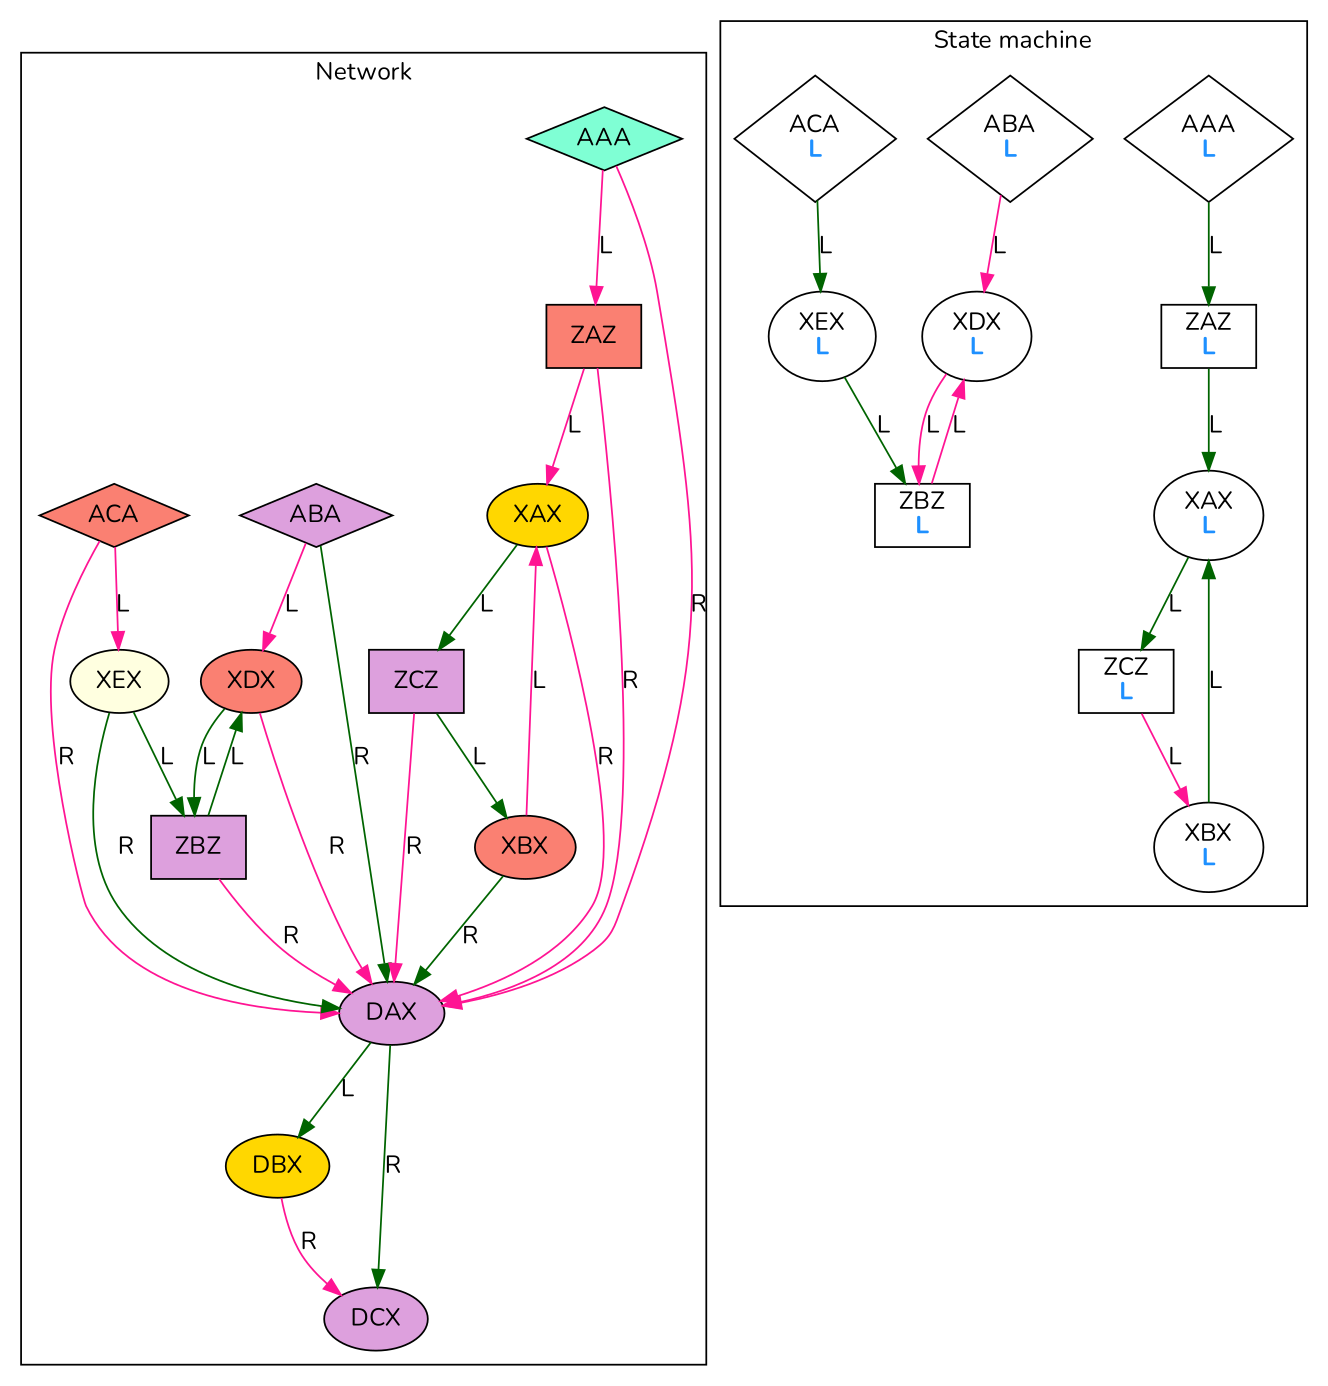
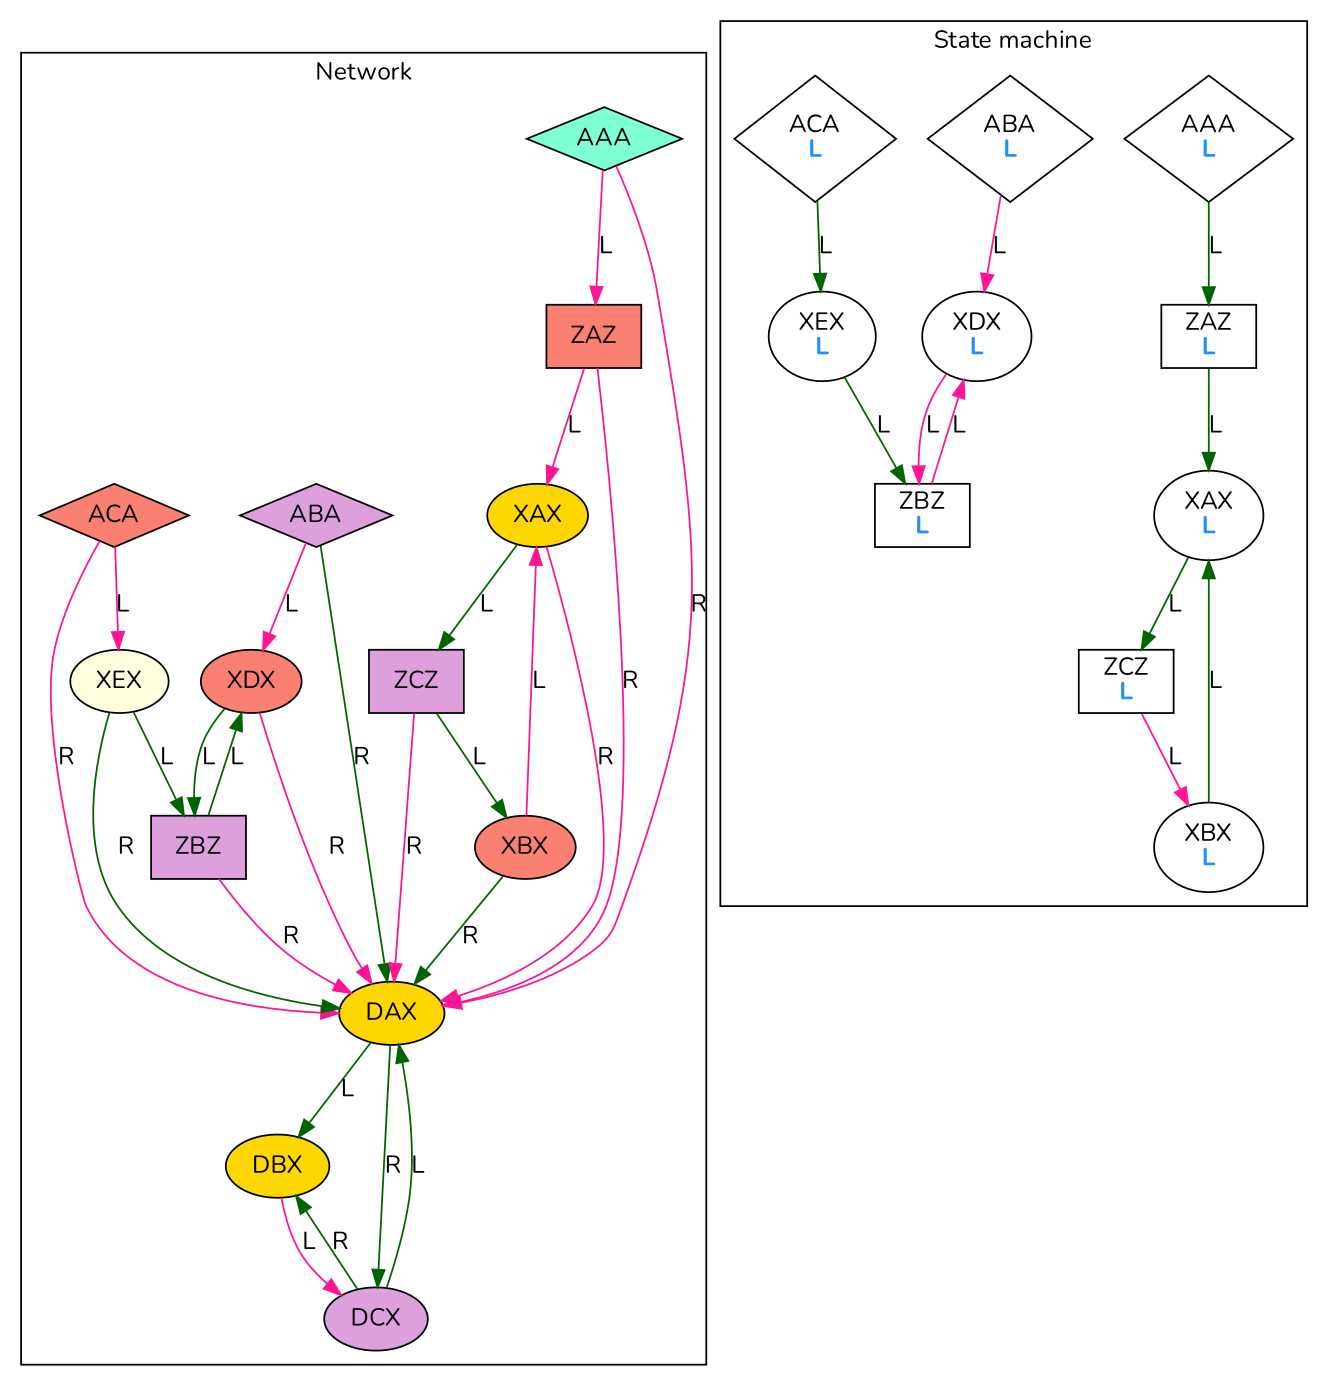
  digraph {
    fontname=Nunito
    node [fontname=Nunito shape=ellipse style=filled]
    edge [color=darkgreen fontname=Nunito]
    n1 [fillcolor=aquamarine label=AAA shape=diamond]
    n2 [fillcolor=salmon label=ZAZ shape=rect]
-   n3 [fillcolor=plum label=DAX]
+   n3 [fillcolor=gold label=DAX]
    n4 [fillcolor=gold label=XAX]
    n5 [fillcolor=gold label=DBX]
    n6 [fillcolor=plum label=DCX]
    n7 [fillcolor=plum label=ABA shape=diamond]
    n8 [fillcolor=salmon label=XDX]
    n9 [fillcolor=plum label=ZBZ shape=rect]
    n10 [fillcolor=salmon label=ACA shape=diamond]
    n11 [fillcolor=lightyellow label=XEX]
    n12 [fillcolor=plum label=ZCZ shape=rect]
    n13 [fillcolor=salmon label=XBX]
    n14 [label=<AAA<br/><font color="dodgerblue"><b>L</b></font>> shape=diamond style=""]
    n15 [label=<ZAZ<br/><font color="dodgerblue"><b>L</b></font>> shape=rect style=""]
    n16 [label=<XAX<br/><font color="dodgerblue"><b>L</b></font>> style=""]
    n17 [label=<ZCZ<br/><font color="dodgerblue"><b>L</b></font>> shape=rect style=""]
    n18 [label=<XBX<br/><font color="dodgerblue"><b>L</b></font>> style=""]
    n19 [label=<ABA<br/><font color="dodgerblue"><b>L</b></font>> shape=diamond style=""]
    n20 [label=<XDX<br/><font color="dodgerblue"><b>L</b></font>> style=""]
    n21 [label=<ZBZ<br/><font color="dodgerblue"><b>L</b></font>> shape=rect style=""]
    n22 [label=<ACA<br/><font color="dodgerblue"><b>L</b></font>> shape=diamond style=""]
    n23 [label=<XEX<br/><font color="dodgerblue"><b>L</b></font>> style=""]
    subgraph cluster_1 {
      color=black
      label=Network
      n1
      n2
      n3
      n4
      n5
      n6
      n7
      n8
      n9
      n10
      n11
      n12
      n13
    }
    subgraph cluster_2 {
      color=black
      label="State machine"
      n14
      n15
      n16
      n17
      n18
      n19
      n20
      n21
      n22
      n23
    }
    n1 -> n2 [color=deeppink label=L]
    n1 -> n3 [color=deeppink label=R]
    n2 -> n3 [color=deeppink label=R]
    n2 -> n4 [color=deeppink label=L]
    n3 -> n5 [label=L]
    n3 -> n6 [label=R]
    n4 -> n3 [color=deeppink label=R]
    n4 -> n12 [label=L]
-   n5 -> n6 [color=deeppink label=R]
+   n5 -> n6 [color=deeppink label=L]
+   n6 -> n3 [label=L]
+   n6 -> n5 [label=R]
    n7 -> n3 [label=R]
    n7 -> n8 [color=deeppink label=L]
    n8 -> n3 [color=deeppink label=R]
    n8 -> n9 [label=L]
    n9 -> n3 [color=deeppink label=R]
    n9 -> n8 [label=L]
    n10 -> n3 [color=deeppink label=R]
    n10 -> n11 [color=deeppink label=L]
    n11 -> n3 [label=R]
    n11 -> n9 [label=L]
    n12 -> n3 [color=deeppink label=R]
    n12 -> n13 [label=L]
    n13 -> n3 [label=R]
    n13 -> n4 [color=deeppink label=L]
    n14 -> n15 [label=L]
    n15 -> n16 [label=L]
    n16 -> n17 [label=L]
    n17 -> n18 [color=deeppink label=L]
    n18 -> n16 [label=L]
    n19 -> n20 [color=deeppink label=L]
    n20 -> n21 [color=deeppink label=L]
    n21 -> n20 [color=deeppink label=L]
    n22 -> n23 [label=L]
    n23 -> n21 [label=L]
  }
